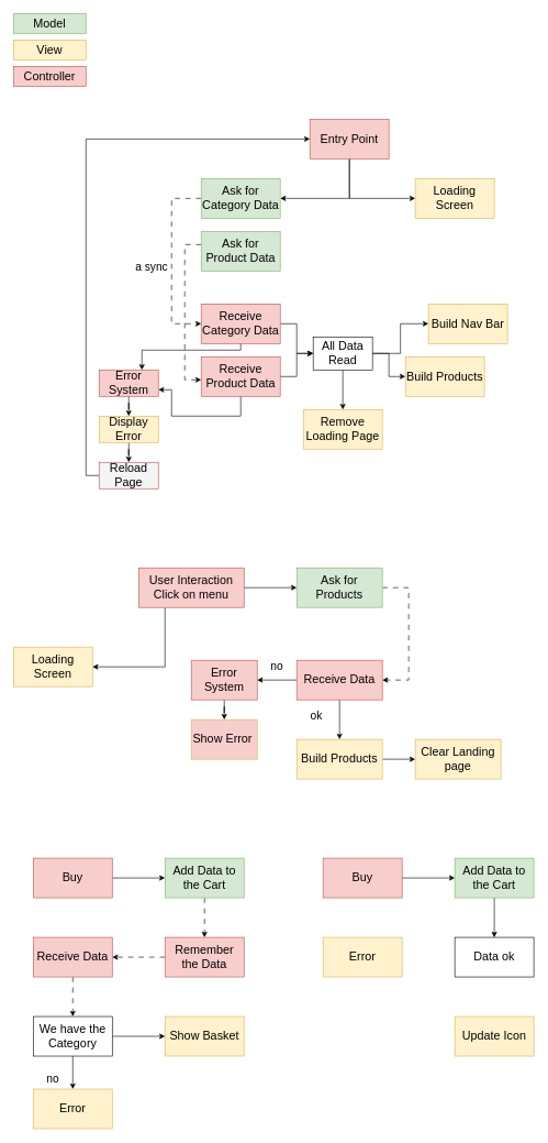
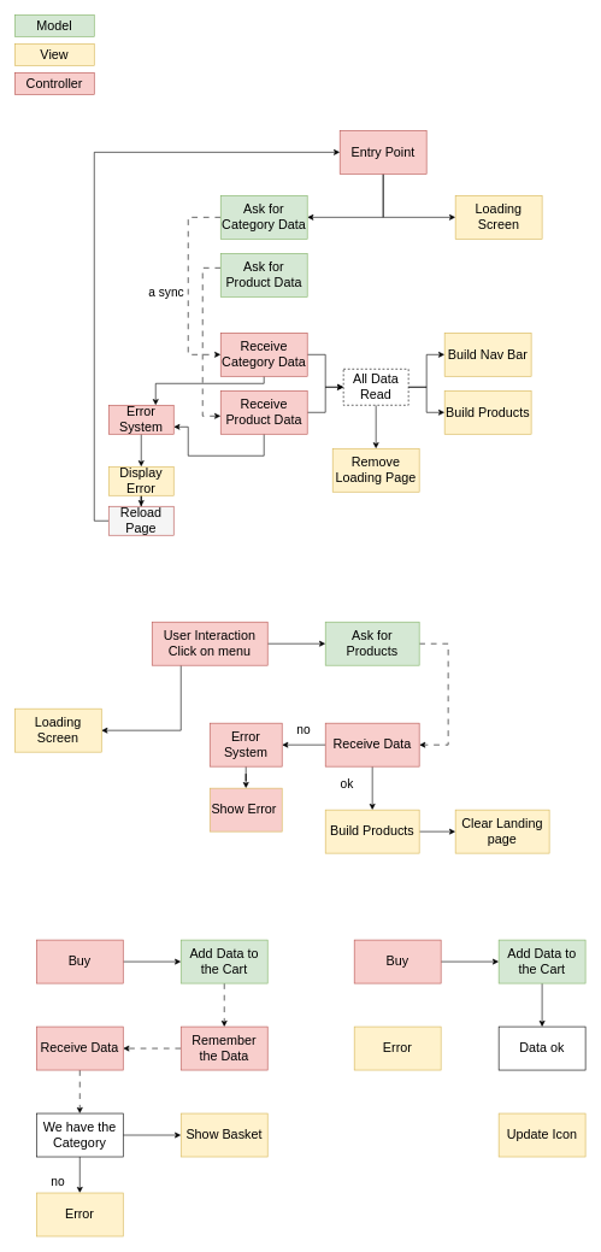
  <mxCell id="0" />
  <mxCell id="1" parent="0" />
  <mxCell id="2" value="&lt;font style=&quot;font-size: 18px;&quot;&gt;Model&lt;/font&gt;" style="rounded=0;whiteSpace=wrap;html=1;fillColor=#d5e8d4;strokeColor=#82b366;" parent="1" vertex="1"><mxGeometry x="20" y="20" width="110" height="30" as="geometry" /></mxCell>
  <mxCell id="3" value="&lt;font style=&quot;font-size: 18px;&quot;&gt;View&lt;/font&gt;" style="rounded=0;whiteSpace=wrap;html=1;fillColor=#fff2cc;strokeColor=#d6b656;" parent="1" vertex="1"><mxGeometry x="20" y="60" width="110" height="30" as="geometry" /></mxCell>
  <mxCell id="4" value="&lt;font style=&quot;font-size: 18px;&quot;&gt;Controller&lt;/font&gt;" style="rounded=0;whiteSpace=wrap;html=1;fillColor=#f8cecc;strokeColor=#b85450;" parent="1" vertex="1"><mxGeometry x="20" y="100" width="110" height="30" as="geometry" /></mxCell>
  <mxCell id="5" value="&lt;font style=&quot;font-size: 17px;&quot;&gt;a sync&lt;/font&gt;" style="text;strokeColor=none;align=center;fillColor=none;html=1;verticalAlign=middle;whiteSpace=wrap;rounded=0;" vertex="1" parent="1"><mxGeometry x="200" y="390" width="60" height="30" as="geometry" /></mxCell>
  <mxCell id="6" style="edgeStyle=orthogonalEdgeStyle;rounded=0;orthogonalLoop=1;jettySize=auto;html=1;entryX=0;entryY=0.5;entryDx=0;entryDy=0;" edge="1" parent="1" source="8" target="9"><mxGeometry relative="1" as="geometry"><mxPoint x="520" y="310" as="targetPoint" /><Array as="points"><mxPoint x="530" y="300" /></Array></mxGeometry></mxCell>
  <mxCell id="7" style="edgeStyle=orthogonalEdgeStyle;rounded=0;orthogonalLoop=1;jettySize=auto;html=1;" edge="1" parent="1" source="8" target="11"><mxGeometry relative="1" as="geometry"><Array as="points"><mxPoint x="530" y="300" /></Array></mxGeometry></mxCell>
  <mxCell id="8" value="&lt;font style=&quot;font-size: 18px;&quot;&gt;Entry Point&lt;/font&gt;" style="rounded=0;whiteSpace=wrap;html=1;fillColor=#f8cecc;strokeColor=#b85450;" vertex="1" parent="1"><mxGeometry x="470" y="180" width="120" height="60" as="geometry" /></mxCell>
  <mxCell id="9" value="&lt;font style=&quot;font-size: 18px;&quot;&gt;Loading Screen&lt;/font&gt;" style="rounded=0;whiteSpace=wrap;html=1;fillColor=#fff2cc;strokeColor=#d6b656;" vertex="1" parent="1"><mxGeometry x="630" y="270" width="120" height="60" as="geometry" /></mxCell>
  <mxCell id="10" style="edgeStyle=orthogonalEdgeStyle;rounded=0;orthogonalLoop=1;jettySize=auto;html=1;entryX=0;entryY=0.5;entryDx=0;entryDy=0;dashed=1;dashPattern=8 8;" edge="1" parent="1" source="11" target="16"><mxGeometry relative="1" as="geometry"><Array as="points"><mxPoint x="260" y="300" /><mxPoint x="260" y="490" /></Array></mxGeometry></mxCell>
  <mxCell id="11" value="&lt;font style=&quot;font-size: 18px;&quot;&gt;Ask for Category Data&lt;/font&gt;" style="rounded=0;whiteSpace=wrap;html=1;fillColor=#d5e8d4;strokeColor=#82b366;" vertex="1" parent="1"><mxGeometry x="305" y="270" width="120" height="60" as="geometry" /></mxCell>
  <mxCell id="12" style="edgeStyle=orthogonalEdgeStyle;rounded=0;orthogonalLoop=1;jettySize=auto;html=1;entryX=0;entryY=0.75;entryDx=0;entryDy=0;dashed=1;dashPattern=8 8;" edge="1" parent="1"><mxGeometry relative="1" as="geometry"><mxPoint x="305" y="370" as="sourcePoint" /><mxPoint x="305" y="575" as="targetPoint" /><Array as="points"><mxPoint x="280" y="370" /><mxPoint x="280" y="575" /></Array></mxGeometry></mxCell>
  <mxCell id="13" value="&lt;font style=&quot;font-size: 18px;&quot;&gt;Ask for Product Data&lt;/font&gt;" style="rounded=0;whiteSpace=wrap;html=1;fillColor=#d5e8d4;strokeColor=#82b366;" vertex="1" parent="1"><mxGeometry x="305" y="350" width="120" height="60" as="geometry" /></mxCell>
  <mxCell id="14" style="edgeStyle=orthogonalEdgeStyle;rounded=0;orthogonalLoop=1;jettySize=auto;html=1;entryX=0;entryY=0.5;entryDx=0;entryDy=0;" edge="1" parent="1" source="16" target="23"><mxGeometry relative="1" as="geometry" /></mxCell>
  <mxCell id="15" style="edgeStyle=orthogonalEdgeStyle;rounded=0;orthogonalLoop=1;jettySize=auto;html=1;" edge="1" parent="1" source="16" target="32"><mxGeometry relative="1" as="geometry"><Array as="points"><mxPoint x="365" y="530" /><mxPoint x="215" y="530" /></Array></mxGeometry></mxCell>
  <mxCell id="16" value="&lt;font style=&quot;font-size: 18px;&quot;&gt;Receive Category Data&lt;/font&gt;" style="rounded=0;whiteSpace=wrap;html=1;fillColor=#f8cecc;strokeColor=#b85450;" vertex="1" parent="1"><mxGeometry x="305" y="460" width="120" height="60" as="geometry" /></mxCell>
  <mxCell id="17" style="edgeStyle=orthogonalEdgeStyle;rounded=0;orthogonalLoop=1;jettySize=auto;html=1;entryX=0;entryY=0.5;entryDx=0;entryDy=0;" edge="1" parent="1" source="19" target="23"><mxGeometry relative="1" as="geometry" /></mxCell>
  <mxCell id="18" style="edgeStyle=orthogonalEdgeStyle;rounded=0;orthogonalLoop=1;jettySize=auto;html=1;entryX=1;entryY=0.75;entryDx=0;entryDy=0;" edge="1" parent="1" source="19" target="32"><mxGeometry relative="1" as="geometry"><Array as="points"><mxPoint x="365" y="630" /><mxPoint x="260" y="630" /><mxPoint x="260" y="590" /></Array></mxGeometry></mxCell>
  <mxCell id="19" value="&lt;font style=&quot;font-size: 18px;&quot;&gt;Receive Product Data&lt;/font&gt;" style="rounded=0;whiteSpace=wrap;html=1;fillColor=#f8cecc;strokeColor=#b85450;" vertex="1" parent="1"><mxGeometry x="305" y="540" width="120" height="60" as="geometry" /></mxCell>
  <mxCell id="20" style="edgeStyle=orthogonalEdgeStyle;rounded=0;orthogonalLoop=1;jettySize=auto;html=1;entryX=0.5;entryY=0;entryDx=0;entryDy=0;" edge="1" parent="1" source="23" target="26"><mxGeometry relative="1" as="geometry" /></mxCell>
  <mxCell id="21" style="edgeStyle=orthogonalEdgeStyle;rounded=0;orthogonalLoop=1;jettySize=auto;html=1;entryX=0;entryY=0.5;entryDx=0;entryDy=0;" edge="1" parent="1" source="23" target="24"><mxGeometry relative="1" as="geometry" /></mxCell>
  <mxCell id="22" style="edgeStyle=orthogonalEdgeStyle;rounded=0;orthogonalLoop=1;jettySize=auto;html=1;" edge="1" parent="1" source="23" target="25"><mxGeometry relative="1" as="geometry" /></mxCell>
- <mxCell id="23" value="&lt;font style=&quot;font-size: 18px;&quot;&gt;All Data Read&lt;/font&gt;" style="rounded=0;whiteSpace=wrap;html=1;" vertex="1" parent="1"><mxGeometry x="475" y="510" width="90" height="50" as="geometry" /></mxCell>
- <mxCell id="24" value="&lt;font style=&quot;font-size: 18px;&quot;&gt;Build Nav Bar&lt;/font&gt;" style="rounded=0;whiteSpace=wrap;html=1;fillColor=#fff2cc;strokeColor=#d6b656;" vertex="1" parent="1"><mxGeometry x="650" y="460" width="120" height="60" as="geometry" /></mxCell>
+ <mxCell id="23" value="&lt;font style=&quot;font-size: 18px;&quot;&gt;All Data Read&lt;/font&gt;" style="rounded=0;whiteSpace=wrap;html=1;dashed=1;" vertex="1" parent="1"><mxGeometry x="475" y="510" width="90" height="50" as="geometry" /></mxCell>
+ <mxCell id="24" value="&lt;font style=&quot;font-size: 18px;&quot;&gt;Build Nav Bar&lt;/font&gt;" style="rounded=0;whiteSpace=wrap;html=1;fillColor=#fff2cc;strokeColor=#d6b656;" vertex="1" parent="1"><mxGeometry x="615" y="460" width="120" height="60" as="geometry" /></mxCell>
  <mxCell id="25" value="&lt;font style=&quot;font-size: 18px;&quot;&gt;Build Products&lt;/font&gt;" style="rounded=0;whiteSpace=wrap;html=1;fillColor=#fff2cc;strokeColor=#d6b656;" vertex="1" parent="1"><mxGeometry x="615" y="540" width="120" height="60" as="geometry" /></mxCell>
  <mxCell id="26" value="&lt;font style=&quot;font-size: 18px;&quot;&gt;Remove Loading Page&lt;/font&gt;" style="rounded=0;whiteSpace=wrap;html=1;fillColor=#fff2cc;strokeColor=#d6b656;" vertex="1" parent="1"><mxGeometry x="460" y="620" width="120" height="60" as="geometry" /></mxCell>
  <mxCell id="27" style="edgeStyle=orthogonalEdgeStyle;rounded=0;orthogonalLoop=1;jettySize=auto;html=1;" edge="1" parent="1" source="28" target="30"><mxGeometry relative="1" as="geometry" /></mxCell>
- <mxCell id="28" value="&lt;font style=&quot;font-size: 18px;&quot;&gt;Display Error&lt;/font&gt;" style="rounded=0;whiteSpace=wrap;html=1;fillColor=#fff2cc;strokeColor=#d6b656;" vertex="1" parent="1"><mxGeometry x="150" y="630" width="90" height="40" as="geometry" /></mxCell>
+ <mxCell id="28" value="&lt;font style=&quot;font-size: 18px;&quot;&gt;Display Error&lt;/font&gt;" style="rounded=0;whiteSpace=wrap;html=1;fillColor=#fff2cc;strokeColor=#d6b656;" vertex="1" parent="1"><mxGeometry x="150" y="645" width="90" height="40" as="geometry" /></mxCell>
  <mxCell id="29" style="edgeStyle=orthogonalEdgeStyle;rounded=0;orthogonalLoop=1;jettySize=auto;html=1;entryX=0;entryY=0.5;entryDx=0;entryDy=0;exitX=0;exitY=0.5;exitDx=0;exitDy=0;" edge="1" parent="1" source="30" target="8"><mxGeometry relative="1" as="geometry"><Array as="points"><mxPoint x="130" y="720" /><mxPoint x="130" y="210" /></Array></mxGeometry></mxCell>
  <mxCell id="30" value="&lt;font style=&quot;font-size: 18px;&quot;&gt;Reload Page&lt;/font&gt;" style="rounded=0;whiteSpace=wrap;html=1;fillColor=#f5f5f5;strokeColor=#b85450;" vertex="1" parent="1"><mxGeometry x="150" y="700" width="90" height="40" as="geometry" /></mxCell>
  <mxCell id="31" style="edgeStyle=orthogonalEdgeStyle;rounded=0;orthogonalLoop=1;jettySize=auto;html=1;entryX=0.5;entryY=0;entryDx=0;entryDy=0;" edge="1" parent="1" source="32" target="28"><mxGeometry relative="1" as="geometry" /></mxCell>
  <mxCell id="32" value="&lt;font style=&quot;font-size: 18px;&quot;&gt;Error System&lt;/font&gt;" style="rounded=0;whiteSpace=wrap;html=1;fillColor=#f8cecc;strokeColor=#b85450;" vertex="1" parent="1"><mxGeometry x="150" y="560" width="90" height="40" as="geometry" /></mxCell>
  <mxCell id="33" style="edgeStyle=orthogonalEdgeStyle;rounded=0;orthogonalLoop=1;jettySize=auto;html=1;" edge="1" parent="1" source="35" target="36"><mxGeometry relative="1" as="geometry"><Array as="points"><mxPoint x="250" y="1010" /></Array></mxGeometry></mxCell>
  <mxCell id="34" style="edgeStyle=orthogonalEdgeStyle;rounded=0;orthogonalLoop=1;jettySize=auto;html=1;" edge="1" parent="1" source="35" target="38"><mxGeometry relative="1" as="geometry" /></mxCell>
  <mxCell id="35" value="&lt;font style=&quot;font-size: 18px;&quot;&gt;User Interaction&lt;br&gt;Click on menu&lt;br&gt;&lt;/font&gt;" style="rounded=0;whiteSpace=wrap;html=1;fillColor=#f8cecc;strokeColor=#b85450;" vertex="1" parent="1"><mxGeometry x="210" y="860" width="160" height="60" as="geometry" /></mxCell>
  <mxCell id="36" value="&lt;font style=&quot;font-size: 18px;&quot;&gt;Loading Screen&lt;/font&gt;" style="rounded=0;whiteSpace=wrap;html=1;fillColor=#fff2cc;strokeColor=#d6b656;" vertex="1" parent="1"><mxGeometry x="20" y="980" width="120" height="60" as="geometry" /></mxCell>
  <mxCell id="37" style="edgeStyle=orthogonalEdgeStyle;rounded=0;orthogonalLoop=1;jettySize=auto;html=1;entryX=1;entryY=0.5;entryDx=0;entryDy=0;dashed=1;dashPattern=8 8;" edge="1" parent="1" source="38" target="41"><mxGeometry relative="1" as="geometry"><Array as="points"><mxPoint x="620" y="890" /><mxPoint x="620" y="1030" /></Array></mxGeometry></mxCell>
  <mxCell id="38" value="&lt;font style=&quot;font-size: 18px;&quot;&gt;Ask for Products&lt;/font&gt;" style="rounded=0;whiteSpace=wrap;html=1;fillColor=#d5e8d4;strokeColor=#82b366;" vertex="1" parent="1"><mxGeometry x="450" y="860" width="130" height="60" as="geometry" /></mxCell>
  <mxCell id="39" style="edgeStyle=orthogonalEdgeStyle;rounded=0;orthogonalLoop=1;jettySize=auto;html=1;" edge="1" parent="1" source="41" target="43"><mxGeometry relative="1" as="geometry" /></mxCell>
  <mxCell id="40" value="" style="edgeStyle=orthogonalEdgeStyle;rounded=0;orthogonalLoop=1;jettySize=auto;html=1;" edge="1" parent="1" source="41" target="47"><mxGeometry relative="1" as="geometry" /></mxCell>
  <mxCell id="41" value="&lt;font style=&quot;font-size: 18px;&quot;&gt;Receive Data&lt;/font&gt;" style="rounded=0;whiteSpace=wrap;html=1;fillColor=#f8cecc;strokeColor=#b85450;" vertex="1" parent="1"><mxGeometry x="450" y="1000" width="130" height="60" as="geometry" /></mxCell>
  <mxCell id="42" style="edgeStyle=orthogonalEdgeStyle;rounded=0;orthogonalLoop=1;jettySize=auto;html=1;" edge="1" parent="1" source="43" target="44"><mxGeometry relative="1" as="geometry" /></mxCell>
  <mxCell id="43" value="&lt;font style=&quot;font-size: 18px;&quot;&gt;Error System&lt;/font&gt;" style="rounded=0;whiteSpace=wrap;html=1;fillColor=#f8cecc;strokeColor=#b85450;" vertex="1" parent="1"><mxGeometry x="290" y="1000" width="100" height="60" as="geometry" /></mxCell>
  <mxCell id="44" value="&lt;font style=&quot;font-size: 18px;&quot;&gt;Show Error&amp;nbsp;&lt;/font&gt;" style="rounded=0;whiteSpace=wrap;html=1;fillColor=#f8cecc;strokeColor=#d6b656;" vertex="1" parent="1"><mxGeometry x="290" y="1090" width="100" height="60" as="geometry" /></mxCell>
  <mxCell id="45" value="&lt;font style=&quot;font-size: 17px;&quot;&gt;ok&lt;/font&gt;" style="text;strokeColor=none;align=center;fillColor=none;html=1;verticalAlign=middle;whiteSpace=wrap;rounded=0;" vertex="1" parent="1"><mxGeometry x="450" y="1070" width="60" height="30" as="geometry" /></mxCell>
  <mxCell id="46" style="edgeStyle=orthogonalEdgeStyle;rounded=0;orthogonalLoop=1;jettySize=auto;html=1;entryX=0;entryY=0.5;entryDx=0;entryDy=0;" edge="1" parent="1" source="47" target="48"><mxGeometry relative="1" as="geometry" /></mxCell>
  <mxCell id="47" value="&lt;font style=&quot;font-size: 18px;&quot;&gt;Build Products&lt;/font&gt;" style="rounded=0;whiteSpace=wrap;html=1;fillColor=#fff2cc;strokeColor=#d6b656;" vertex="1" parent="1"><mxGeometry x="450" y="1120" width="130" height="60" as="geometry" /></mxCell>
  <mxCell id="48" value="&lt;font style=&quot;font-size: 18px;&quot;&gt;Clear Landing page&lt;/font&gt;" style="rounded=0;whiteSpace=wrap;html=1;fillColor=#fff2cc;strokeColor=#d6b656;" vertex="1" parent="1"><mxGeometry x="630" y="1120" width="130" height="60" as="geometry" /></mxCell>
  <mxCell id="49" value="&lt;font style=&quot;font-size: 17px;&quot;&gt;no&lt;/font&gt;" style="text;strokeColor=none;align=center;fillColor=none;html=1;verticalAlign=middle;whiteSpace=wrap;rounded=0;" vertex="1" parent="1"><mxGeometry x="390" y="995" width="60" height="30" as="geometry" /></mxCell>
  <mxCell id="50" style="edgeStyle=orthogonalEdgeStyle;rounded=0;orthogonalLoop=1;jettySize=auto;html=1;entryX=0;entryY=0.5;entryDx=0;entryDy=0;" edge="1" parent="1" source="51" target="53"><mxGeometry relative="1" as="geometry" /></mxCell>
  <mxCell id="51" value="&lt;font style=&quot;font-size: 18px;&quot;&gt;Buy&lt;/font&gt;" style="rounded=0;whiteSpace=wrap;html=1;fillColor=#f8cecc;strokeColor=#b85450;" vertex="1" parent="1"><mxGeometry x="50" y="1300" width="120" height="60" as="geometry" /></mxCell>
  <mxCell id="52" style="edgeStyle=orthogonalEdgeStyle;rounded=0;orthogonalLoop=1;jettySize=auto;html=1;dashed=1;dashPattern=8 8;" edge="1" parent="1" source="53" target="55"><mxGeometry relative="1" as="geometry" /></mxCell>
  <mxCell id="53" value="&lt;font style=&quot;font-size: 18px;&quot;&gt;Add Data to the Cart&lt;/font&gt;" style="rounded=0;whiteSpace=wrap;html=1;fillColor=#d5e8d4;strokeColor=#82b366;" vertex="1" parent="1"><mxGeometry x="250" y="1300" width="120" height="60" as="geometry" /></mxCell>
  <mxCell id="54" style="edgeStyle=orthogonalEdgeStyle;rounded=0;orthogonalLoop=1;jettySize=auto;html=1;entryX=1;entryY=0.5;entryDx=0;entryDy=0;dashed=1;dashPattern=8 8;" edge="1" parent="1" source="55" target="57"><mxGeometry relative="1" as="geometry" /></mxCell>
  <mxCell id="55" value="&lt;font style=&quot;font-size: 18px;&quot;&gt;Remember the Data&lt;/font&gt;" style="rounded=0;whiteSpace=wrap;html=1;fillColor=#f8cecc;strokeColor=#b85450;" vertex="1" parent="1"><mxGeometry x="250" y="1420" width="120" height="60" as="geometry" /></mxCell>
  <mxCell id="56" style="edgeStyle=orthogonalEdgeStyle;rounded=0;orthogonalLoop=1;jettySize=auto;html=1;dashed=1;dashPattern=8 8;" edge="1" parent="1" source="57" target="60"><mxGeometry relative="1" as="geometry" /></mxCell>
  <mxCell id="57" value="&lt;font style=&quot;font-size: 18px;&quot;&gt;Receive Data&lt;/font&gt;" style="rounded=0;whiteSpace=wrap;html=1;fillColor=#f8cecc;strokeColor=#b85450;" vertex="1" parent="1"><mxGeometry x="50" y="1420" width="120" height="60" as="geometry" /></mxCell>
  <mxCell id="58" style="edgeStyle=orthogonalEdgeStyle;rounded=0;orthogonalLoop=1;jettySize=auto;html=1;" edge="1" parent="1" source="60" target="68"><mxGeometry relative="1" as="geometry" /></mxCell>
  <mxCell id="59" style="edgeStyle=orthogonalEdgeStyle;rounded=0;orthogonalLoop=1;jettySize=auto;html=1;" edge="1" parent="1" source="60" target="61"><mxGeometry relative="1" as="geometry" /></mxCell>
  <mxCell id="60" value="&lt;font style=&quot;font-size: 18px;&quot;&gt;We have the Category&lt;/font&gt;" style="rounded=0;whiteSpace=wrap;html=1;" vertex="1" parent="1"><mxGeometry x="50" y="1540" width="120" height="60" as="geometry" /></mxCell>
  <mxCell id="61" value="&lt;font style=&quot;font-size: 18px;&quot;&gt;Show Basket&lt;/font&gt;" style="rounded=0;whiteSpace=wrap;html=1;fillColor=#fff2cc;strokeColor=#d6b656;" vertex="1" parent="1"><mxGeometry x="250" y="1540" width="120" height="60" as="geometry" /></mxCell>
  <mxCell id="62" style="edgeStyle=orthogonalEdgeStyle;rounded=0;orthogonalLoop=1;jettySize=auto;html=1;entryX=0;entryY=0.5;entryDx=0;entryDy=0;" edge="1" parent="1" source="63" target="65"><mxGeometry relative="1" as="geometry" /></mxCell>
  <mxCell id="63" value="&lt;font style=&quot;font-size: 18px;&quot;&gt;Buy&lt;/font&gt;" style="rounded=0;whiteSpace=wrap;html=1;fillColor=#f8cecc;strokeColor=#b85450;" vertex="1" parent="1"><mxGeometry x="490" y="1300" width="120" height="60" as="geometry" /></mxCell>
  <mxCell id="64" style="edgeStyle=orthogonalEdgeStyle;rounded=0;orthogonalLoop=1;jettySize=auto;html=1;entryX=0.5;entryY=0;entryDx=0;entryDy=0;" edge="1" parent="1" source="65" target="66"><mxGeometry relative="1" as="geometry" /></mxCell>
  <mxCell id="65" value="&lt;font style=&quot;font-size: 18px;&quot;&gt;Add Data to the Cart&lt;/font&gt;" style="rounded=0;whiteSpace=wrap;html=1;fillColor=#d5e8d4;strokeColor=#82b366;" vertex="1" parent="1"><mxGeometry x="690" y="1300" width="120" height="60" as="geometry" /></mxCell>
  <mxCell id="66" value="&lt;font style=&quot;font-size: 18px;&quot;&gt;Data ok&lt;/font&gt;" style="rounded=0;whiteSpace=wrap;html=1;" vertex="1" parent="1"><mxGeometry x="690" y="1420" width="120" height="60" as="geometry" /></mxCell>
  <mxCell id="67" value="&lt;font style=&quot;font-size: 18px;&quot;&gt;Update Icon&lt;/font&gt;" style="rounded=0;whiteSpace=wrap;html=1;fillColor=#fff2cc;strokeColor=#d6b656;" vertex="1" parent="1"><mxGeometry x="690" y="1540" width="120" height="60" as="geometry" /></mxCell>
  <mxCell id="68" value="&lt;font style=&quot;font-size: 18px;&quot;&gt;Error&lt;/font&gt;" style="rounded=0;whiteSpace=wrap;html=1;fillColor=#fff2cc;strokeColor=#d6b656;" vertex="1" parent="1"><mxGeometry x="50" y="1650" width="120" height="60" as="geometry" /></mxCell>
  <mxCell id="69" value="&lt;font style=&quot;font-size: 18px;&quot;&gt;Error&lt;/font&gt;" style="rounded=0;whiteSpace=wrap;html=1;fillColor=#fff2cc;strokeColor=#d6b656;" vertex="1" parent="1"><mxGeometry x="490" y="1420" width="120" height="60" as="geometry" /></mxCell>
  <mxCell id="70" value="&lt;font style=&quot;font-size: 17px;&quot;&gt;no&lt;/font&gt;" style="text;strokeColor=none;align=center;fillColor=none;html=1;verticalAlign=middle;whiteSpace=wrap;rounded=0;" vertex="1" parent="1"><mxGeometry x="50" y="1620" width="60" height="30" as="geometry" /></mxCell>
